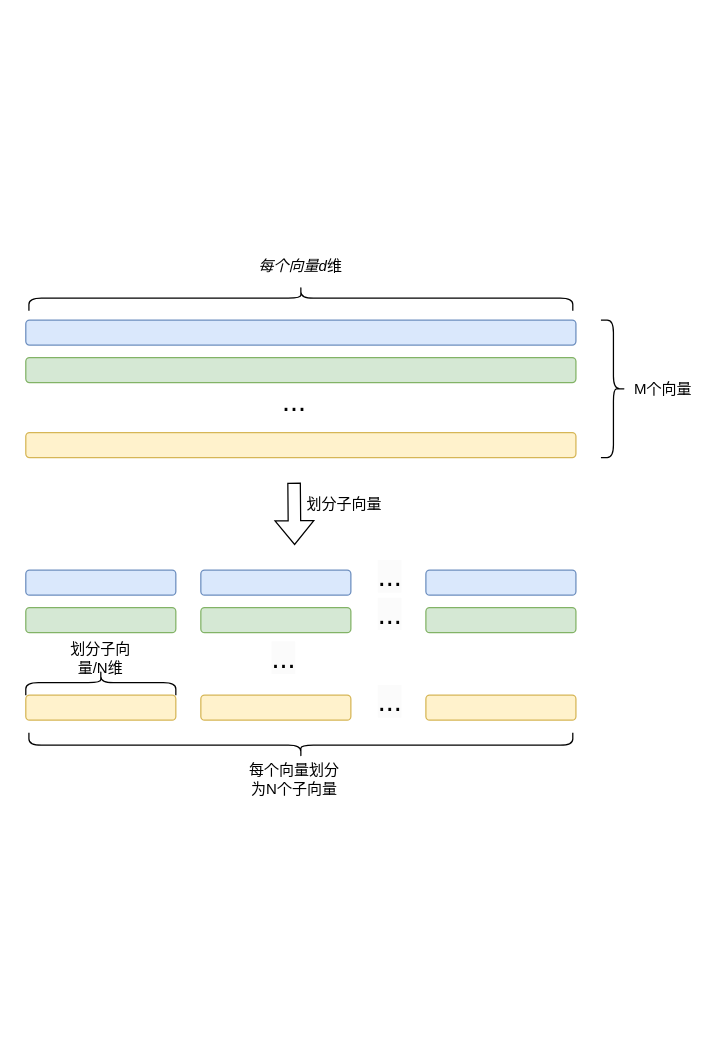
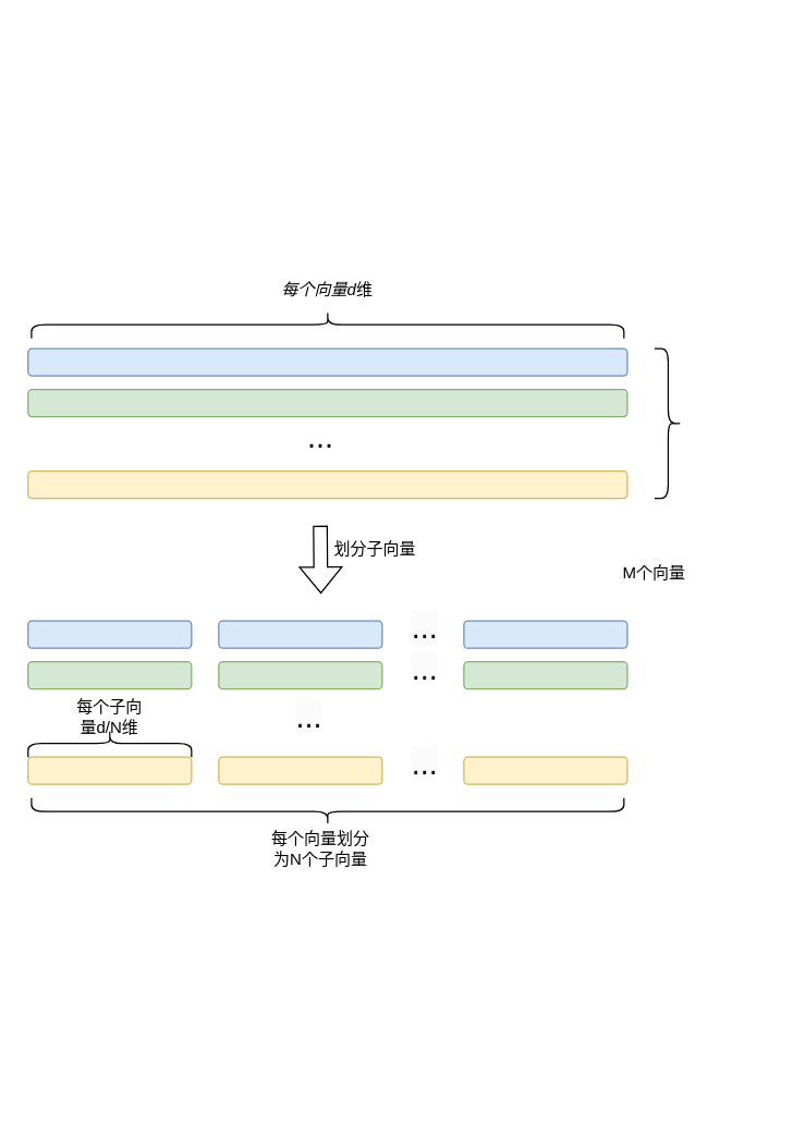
  <mxCell id="0" />
  <mxCell id="1" parent="0" />
  <mxCell id="2" value="" style="rounded=1;whiteSpace=wrap;html=1;fillColor=#dae8fc;strokeColor=#6c8ebf;" vertex="1" parent="1"><mxGeometry x="20" y="455.5" width="120" height="20" as="geometry" /></mxCell>
  <mxCell id="3" value="" style="rounded=1;whiteSpace=wrap;html=1;fillColor=#d5e8d4;strokeColor=#82b366;" vertex="1" parent="1"><mxGeometry x="20" y="485.5" width="120" height="20" as="geometry" /></mxCell>
  <mxCell id="4" value="" style="rounded=1;whiteSpace=wrap;html=1;fillColor=#fff2cc;strokeColor=#d6b656;" vertex="1" parent="1"><mxGeometry x="20" y="555.5" width="120" height="20" as="geometry" /></mxCell>
  <mxCell id="5" value="" style="rounded=1;whiteSpace=wrap;html=1;fillColor=#dae8fc;strokeColor=#6c8ebf;" vertex="1" parent="1"><mxGeometry x="160" y="455.5" width="120" height="20" as="geometry" /></mxCell>
  <mxCell id="6" value="" style="rounded=1;whiteSpace=wrap;html=1;fillColor=#d5e8d4;strokeColor=#82b366;" vertex="1" parent="1"><mxGeometry x="160" y="485.5" width="120" height="20" as="geometry" /></mxCell>
  <mxCell id="7" value="" style="rounded=1;whiteSpace=wrap;html=1;fillColor=#fff2cc;strokeColor=#d6b656;" vertex="1" parent="1"><mxGeometry x="160" y="555.5" width="120" height="20" as="geometry" /></mxCell>
  <mxCell id="8" value="" style="rounded=1;whiteSpace=wrap;html=1;fillColor=#dae8fc;strokeColor=#6c8ebf;" vertex="1" parent="1"><mxGeometry x="340" y="455.5" width="120" height="20" as="geometry" /></mxCell>
  <mxCell id="9" value="" style="rounded=1;whiteSpace=wrap;html=1;fillColor=#d5e8d4;strokeColor=#82b366;" vertex="1" parent="1"><mxGeometry x="340" y="485.5" width="120" height="20" as="geometry" /></mxCell>
  <mxCell id="10" value="" style="rounded=1;whiteSpace=wrap;html=1;fillColor=#fff2cc;strokeColor=#d6b656;" vertex="1" parent="1"><mxGeometry x="340" y="555.5" width="120" height="20" as="geometry" /></mxCell>
  <mxCell id="11" value="" style="rounded=1;whiteSpace=wrap;html=1;fillColor=#dae8fc;strokeColor=#6c8ebf;" vertex="1" parent="1"><mxGeometry x="20" y="255.5" width="440" height="20" as="geometry" /></mxCell>
  <mxCell id="12" value="" style="rounded=1;whiteSpace=wrap;html=1;fillColor=#d5e8d4;strokeColor=#82b366;" vertex="1" parent="1"><mxGeometry x="20" y="285.5" width="440" height="20" as="geometry" /></mxCell>
  <mxCell id="13" value="&lt;font style=&quot;font-size: 23px;&quot;&gt;...&lt;/font&gt;" style="text;strokeColor=none;align=center;fillColor=none;html=1;verticalAlign=middle;whiteSpace=wrap;rounded=0;" vertex="1" parent="1"><mxGeometry x="190" y="305.5" width="90" height="30" as="geometry" /></mxCell>
  <mxCell id="14" value="" style="rounded=1;whiteSpace=wrap;html=1;fillColor=#fff2cc;strokeColor=#d6b656;" vertex="1" parent="1"><mxGeometry x="20" y="345.5" width="440" height="20" as="geometry" /></mxCell>
  <mxCell id="15" value="" style="shape=flexArrow;endArrow=classic;html=1;rounded=0;" edge="1" parent="1"><mxGeometry width="50" height="50" relative="1" as="geometry"><mxPoint x="234.58" y="385.5" as="sourcePoint" /><mxPoint x="235" y="435.5" as="targetPoint" /></mxGeometry></mxCell>
  <mxCell id="16" value="&lt;span style=&quot;color: rgb(0, 0, 0); font-family: Helvetica; font-size: 23px; font-style: normal; font-variant-ligatures: normal; font-variant-caps: normal; font-weight: 400; letter-spacing: normal; orphans: 2; text-align: center; text-indent: 0px; text-transform: none; widows: 2; word-spacing: 0px; -webkit-text-stroke-width: 0px; background-color: rgb(251, 251, 251); text-decoration-thickness: initial; text-decoration-style: initial; text-decoration-color: initial; float: none; display: inline !important;&quot;&gt;...&lt;/span&gt;" style="text;whiteSpace=wrap;html=1;" vertex="1" parent="1"><mxGeometry x="215" y="505.5" width="50" height="50" as="geometry" /></mxCell>
  <mxCell id="17" value="&lt;span style=&quot;color: rgb(0, 0, 0); font-family: Helvetica; font-size: 23px; font-style: normal; font-variant-ligatures: normal; font-variant-caps: normal; font-weight: 400; letter-spacing: normal; orphans: 2; text-align: center; text-indent: 0px; text-transform: none; widows: 2; word-spacing: 0px; -webkit-text-stroke-width: 0px; background-color: rgb(251, 251, 251); text-decoration-thickness: initial; text-decoration-style: initial; text-decoration-color: initial; float: none; display: inline !important;&quot;&gt;...&lt;/span&gt;" style="text;whiteSpace=wrap;html=1;" vertex="1" parent="1"><mxGeometry x="300" y="440.5" width="30" height="50" as="geometry" /></mxCell>
  <mxCell id="18" value="&lt;span style=&quot;color: rgb(0, 0, 0); font-family: Helvetica; font-size: 23px; font-style: normal; font-variant-ligatures: normal; font-variant-caps: normal; font-weight: 400; letter-spacing: normal; orphans: 2; text-align: center; text-indent: 0px; text-transform: none; widows: 2; word-spacing: 0px; -webkit-text-stroke-width: 0px; background-color: rgb(251, 251, 251); text-decoration-thickness: initial; text-decoration-style: initial; text-decoration-color: initial; float: none; display: inline !important;&quot;&gt;...&lt;/span&gt;" style="text;whiteSpace=wrap;html=1;" vertex="1" parent="1"><mxGeometry x="300" y="470.5" width="30" height="50" as="geometry" /></mxCell>
  <mxCell id="19" value="&lt;span style=&quot;color: rgb(0, 0, 0); font-family: Helvetica; font-size: 23px; font-style: normal; font-variant-ligatures: normal; font-variant-caps: normal; font-weight: 400; letter-spacing: normal; orphans: 2; text-align: center; text-indent: 0px; text-transform: none; widows: 2; word-spacing: 0px; -webkit-text-stroke-width: 0px; background-color: rgb(251, 251, 251); text-decoration-thickness: initial; text-decoration-style: initial; text-decoration-color: initial; float: none; display: inline !important;&quot;&gt;...&lt;/span&gt;" style="text;whiteSpace=wrap;html=1;" vertex="1" parent="1"><mxGeometry x="300" y="540.5" width="30" height="50" as="geometry" /></mxCell>
  <mxCell id="20" value="" style="shape=curlyBracket;whiteSpace=wrap;html=1;rounded=1;flipH=1;labelPosition=right;verticalLabelPosition=middle;align=left;verticalAlign=middle;" vertex="1" parent="1"><mxGeometry x="480" y="255.5" width="20" height="110" as="geometry" /></mxCell>
- <mxCell id="21" value="M个向量" style="text;strokeColor=none;align=center;fillColor=none;html=1;verticalAlign=middle;whiteSpace=wrap;rounded=0;" vertex="1" parent="1"><mxGeometry x="500" y="295.5" width="60" height="30" as="geometry" /></mxCell>
+ <mxCell id="21" value="M个向量" style="text;strokeColor=none;align=center;fillColor=none;html=1;verticalAlign=middle;whiteSpace=wrap;rounded=0;" vertex="1" parent="1"><mxGeometry x="450" y="405.5" width="60" height="30" as="geometry" /></mxCell>
  <mxCell id="22" value="" style="shape=curlyBracket;whiteSpace=wrap;html=1;rounded=1;labelPosition=left;verticalLabelPosition=middle;align=right;verticalAlign=middle;rotation=90;" vertex="1" parent="1"><mxGeometry x="230" y="20.5" width="20" height="435" as="geometry" /></mxCell>
  <mxCell id="23" value="&lt;i&gt;每个向量d&lt;/i&gt;维" style="text;strokeColor=none;align=center;fillColor=none;html=1;verticalAlign=middle;whiteSpace=wrap;rounded=0;" vertex="1" parent="1"><mxGeometry x="205" y="198" width="70" height="30" as="geometry" /></mxCell>
  <mxCell id="24" value="划分子向量" style="text;strokeColor=none;align=center;fillColor=none;html=1;verticalAlign=middle;whiteSpace=wrap;rounded=0;" vertex="1" parent="1"><mxGeometry x="240" y="388" width="70" height="30" as="geometry" /></mxCell>
  <mxCell id="25" value="" style="shape=curlyBracket;whiteSpace=wrap;html=1;rounded=1;labelPosition=left;verticalLabelPosition=middle;align=right;verticalAlign=middle;rotation=-90;" vertex="1" parent="1"><mxGeometry x="230" y="378" width="20" height="435" as="geometry" /></mxCell>
  <mxCell id="26" value="每个向量划分为N个子向量" style="text;strokeColor=none;align=center;fillColor=none;html=1;verticalAlign=middle;whiteSpace=wrap;rounded=0;" vertex="1" parent="1"><mxGeometry x="195" y="608" width="80" height="30" as="geometry" /></mxCell>
  <mxCell id="27" value="" style="shape=curlyBracket;whiteSpace=wrap;html=1;rounded=1;labelPosition=left;verticalLabelPosition=middle;align=right;verticalAlign=middle;rotation=90;" vertex="1" parent="1"><mxGeometry x="70" y="485.5" width="20" height="120" as="geometry" /></mxCell>
- <mxCell id="28" value="划分子向量/N维" style="text;strokeColor=none;align=center;fillColor=none;html=1;verticalAlign=middle;whiteSpace=wrap;rounded=0;" vertex="1" parent="1"><mxGeometry x="50" y="510.5" width="60" height="30" as="geometry" /></mxCell>
+ <mxCell id="28" value="每个子向量d/N维" style="text;strokeColor=none;align=center;fillColor=none;html=1;verticalAlign=middle;whiteSpace=wrap;rounded=0;" vertex="1" parent="1"><mxGeometry x="50" y="510.5" width="60" height="30" as="geometry" /></mxCell>
